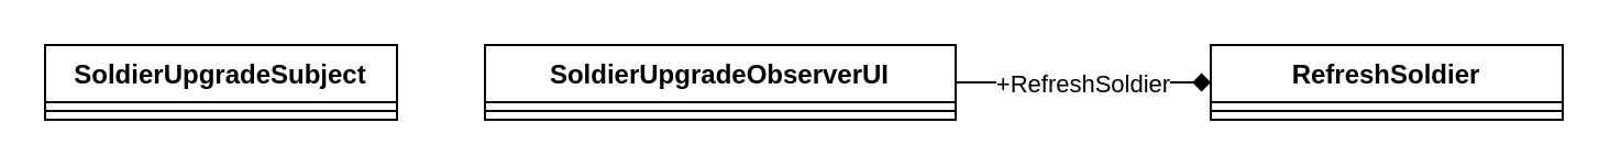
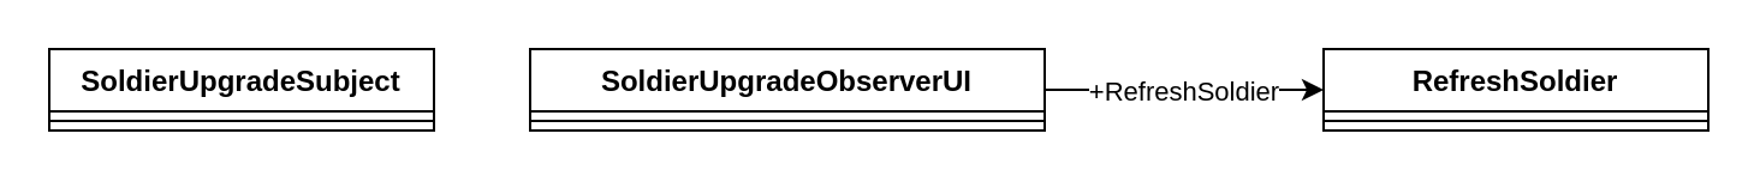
  <mxCell id="0" />
  <mxCell id="1" parent="0" />
- <mxCell id="2" style="edgeStyle=orthogonalEdgeStyle;rounded=0;orthogonalLoop=1;jettySize=auto;html=1;exitX=1;exitY=0.5;exitDx=0;exitDy=0;endArrow=diamond;" parent="1" source="4" target="6" edge="1"><mxGeometry relative="1" as="geometry" /></mxCell>
+ <mxCell id="2" style="edgeStyle=orthogonalEdgeStyle;rounded=0;orthogonalLoop=1;jettySize=auto;html=1;exitX=1;exitY=0.5;exitDx=0;exitDy=0;" parent="1" source="4" target="6" edge="1"><mxGeometry relative="1" as="geometry" /></mxCell>
  <mxCell id="3" value="+RefreshSoldier" style="edgeLabel;html=1;align=center;verticalAlign=middle;resizable=0;points=[];" parent="2" vertex="1" connectable="0"><mxGeometry x="-0.019" relative="1" as="geometry"><mxPoint as="offset" /></mxGeometry></mxCell>
  <mxCell id="4" value="SoldierUpgradeObserverUI" style="swimlane;fontStyle=1;align=center;verticalAlign=top;childLayout=stackLayout;horizontal=1;startSize=26;horizontalStack=0;resizeParent=1;resizeParentMax=0;resizeLast=0;collapsible=1;marginBottom=0;whiteSpace=wrap;html=1;" parent="1" vertex="1"><mxGeometry x="220" y="20" width="214" height="34" as="geometry" /></mxCell>
  <mxCell id="5" value="" style="line;strokeWidth=1;fillColor=none;align=left;verticalAlign=middle;spacingTop=-1;spacingLeft=3;spacingRight=3;rotatable=0;labelPosition=right;points=[];portConstraint=eastwest;strokeColor=inherit;" parent="4" vertex="1"><mxGeometry y="26" width="214" height="8" as="geometry" /></mxCell>
  <mxCell id="6" value="RefreshSoldier" style="swimlane;fontStyle=1;align=center;verticalAlign=top;childLayout=stackLayout;horizontal=1;startSize=26;horizontalStack=0;resizeParent=1;resizeParentMax=0;resizeLast=0;collapsible=1;marginBottom=0;whiteSpace=wrap;html=1;" parent="1" vertex="1"><mxGeometry x="550" y="20" width="160" height="34" as="geometry" /></mxCell>
  <mxCell id="7" value="" style="line;strokeWidth=1;fillColor=none;align=left;verticalAlign=middle;spacingTop=-1;spacingLeft=3;spacingRight=3;rotatable=0;labelPosition=right;points=[];portConstraint=eastwest;strokeColor=inherit;" parent="6" vertex="1"><mxGeometry y="26" width="160" height="8" as="geometry" /></mxCell>
  <mxCell id="8" value="SoldierUpgradeSubject" style="swimlane;fontStyle=1;align=center;verticalAlign=top;childLayout=stackLayout;horizontal=1;startSize=26;horizontalStack=0;resizeParent=1;resizeParentMax=0;resizeLast=0;collapsible=1;marginBottom=0;whiteSpace=wrap;html=1;" parent="1" vertex="1"><mxGeometry x="20" y="20" width="160" height="34" as="geometry" /></mxCell>
  <mxCell id="9" value="" style="line;strokeWidth=1;fillColor=none;align=left;verticalAlign=middle;spacingTop=-1;spacingLeft=3;spacingRight=3;rotatable=0;labelPosition=right;points=[];portConstraint=eastwest;strokeColor=inherit;" parent="8" vertex="1"><mxGeometry y="26" width="160" height="8" as="geometry" /></mxCell>
